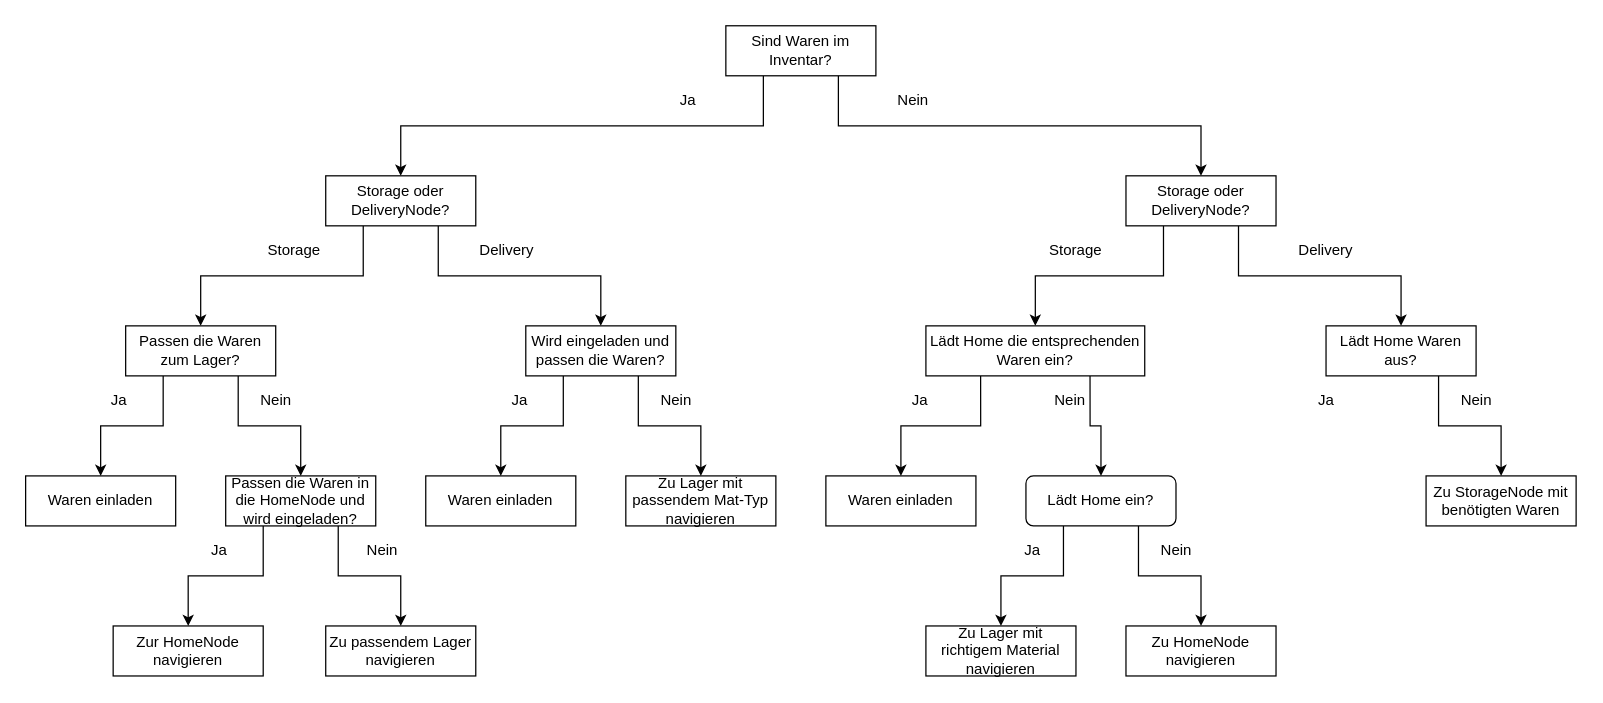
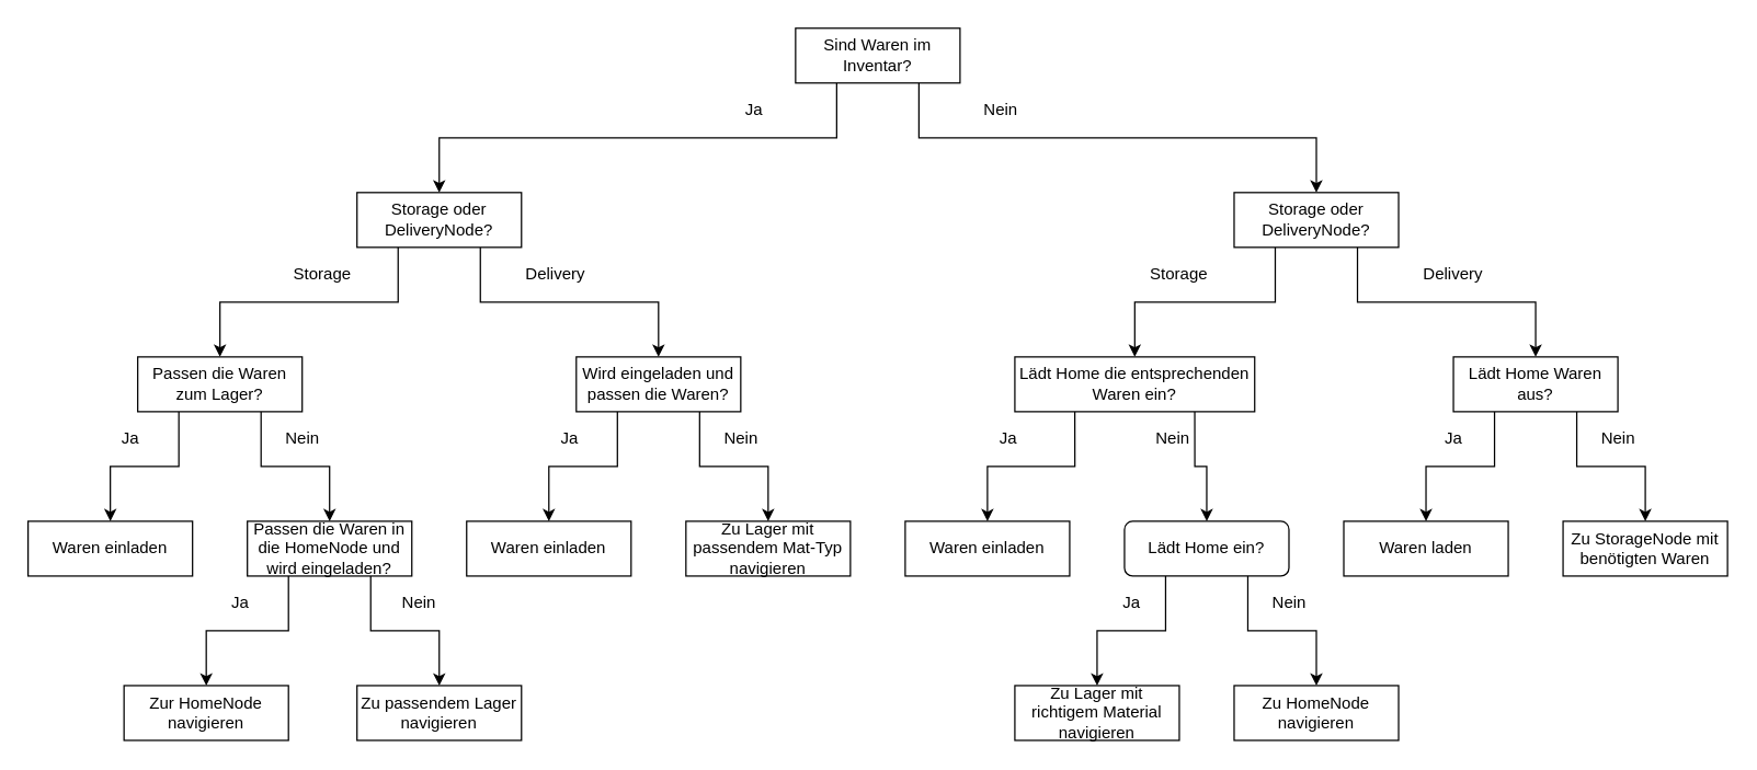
  <mxCell id="0" />
  <mxCell id="1" parent="0" />
  <mxCell id="2" style="edgeStyle=orthogonalEdgeStyle;rounded=0;orthogonalLoop=1;jettySize=auto;html=1;exitX=0.25;exitY=1;exitDx=0;exitDy=0;entryX=0.5;entryY=0;entryDx=0;entryDy=0;" parent="1" source="4" target="7" edge="1"><mxGeometry relative="1" as="geometry" /></mxCell>
  <mxCell id="3" style="edgeStyle=orthogonalEdgeStyle;rounded=0;orthogonalLoop=1;jettySize=auto;html=1;exitX=0.75;exitY=1;exitDx=0;exitDy=0;entryX=0.5;entryY=0;entryDx=0;entryDy=0;" parent="1" source="4" target="10" edge="1"><mxGeometry relative="1" as="geometry" /></mxCell>
  <mxCell id="4" value="Sind Waren im Inventar?" style="rounded=0;whiteSpace=wrap;html=1;" parent="1" vertex="1"><mxGeometry x="580" y="20" width="120" height="40" as="geometry" /></mxCell>
  <mxCell id="5" style="edgeStyle=orthogonalEdgeStyle;rounded=0;orthogonalLoop=1;jettySize=auto;html=1;exitX=0.25;exitY=1;exitDx=0;exitDy=0;entryX=0.5;entryY=0;entryDx=0;entryDy=0;" parent="1" source="7" target="13" edge="1"><mxGeometry relative="1" as="geometry" /></mxCell>
  <mxCell id="6" style="edgeStyle=orthogonalEdgeStyle;rounded=0;orthogonalLoop=1;jettySize=auto;html=1;exitX=0.75;exitY=1;exitDx=0;exitDy=0;entryX=0.5;entryY=0;entryDx=0;entryDy=0;" parent="1" source="7" target="21" edge="1"><mxGeometry relative="1" as="geometry" /></mxCell>
  <mxCell id="7" value="Storage oder DeliveryNode?&lt;br&gt;" style="rounded=0;whiteSpace=wrap;html=1;" parent="1" vertex="1"><mxGeometry x="260" y="140" width="120" height="40" as="geometry" /></mxCell>
  <mxCell id="8" style="edgeStyle=orthogonalEdgeStyle;rounded=0;orthogonalLoop=1;jettySize=auto;html=1;exitX=0.25;exitY=1;exitDx=0;exitDy=0;" parent="1" source="10" target="48" edge="1"><mxGeometry relative="1" as="geometry" /></mxCell>
  <mxCell id="9" style="edgeStyle=orthogonalEdgeStyle;rounded=0;orthogonalLoop=1;jettySize=auto;html=1;exitX=0.75;exitY=1;exitDx=0;exitDy=0;entryX=0.5;entryY=0;entryDx=0;entryDy=0;" parent="1" source="10" target="45" edge="1"><mxGeometry relative="1" as="geometry" /></mxCell>
  <mxCell id="10" value="Storage oder DeliveryNode?" style="rounded=0;whiteSpace=wrap;html=1;" parent="1" vertex="1"><mxGeometry x="900" y="140" width="120" height="40" as="geometry" /></mxCell>
  <mxCell id="11" style="edgeStyle=orthogonalEdgeStyle;rounded=0;orthogonalLoop=1;jettySize=auto;html=1;exitX=0.25;exitY=1;exitDx=0;exitDy=0;entryX=0.5;entryY=0;entryDx=0;entryDy=0;" parent="1" source="13" target="27" edge="1"><mxGeometry relative="1" as="geometry" /></mxCell>
  <mxCell id="12" style="edgeStyle=orthogonalEdgeStyle;rounded=0;orthogonalLoop=1;jettySize=auto;html=1;exitX=0.75;exitY=1;exitDx=0;exitDy=0;entryX=0.5;entryY=0;entryDx=0;entryDy=0;" parent="1" source="13" target="26" edge="1"><mxGeometry relative="1" as="geometry" /></mxCell>
  <mxCell id="13" value="Passen die Waren zum Lager?" style="rounded=0;whiteSpace=wrap;html=1;" parent="1" vertex="1"><mxGeometry x="100" y="260" width="120" height="40" as="geometry" /></mxCell>
  <mxCell id="14" value="Zu Lager mit passendem Mat-Typ navigieren&lt;br&gt;" style="rounded=0;whiteSpace=wrap;html=1;" parent="1" vertex="1"><mxGeometry x="500" y="380" width="120" height="40" as="geometry" /></mxCell>
  <mxCell id="15" value="Nein" style="text;html=1;strokeColor=none;fillColor=none;align=center;verticalAlign=middle;whiteSpace=wrap;rounded=0;" parent="1" vertex="1"><mxGeometry x="700" y="70" width="60" height="20" as="geometry" /></mxCell>
  <mxCell id="16" value="Ja" style="text;html=1;strokeColor=none;fillColor=none;align=center;verticalAlign=middle;whiteSpace=wrap;rounded=0;" parent="1" vertex="1"><mxGeometry x="520" y="70" width="60" height="20" as="geometry" /></mxCell>
  <mxCell id="17" value="&lt;div style=&quot;text-align: center&quot;&gt;&lt;span&gt;Nein&lt;/span&gt;&lt;/div&gt;" style="text;html=1;resizable=0;points=[];autosize=1;align=center;verticalAlign=top;spacingTop=-4;" parent="1" vertex="1"><mxGeometry x="200" y="310" width="40" height="20" as="geometry" /></mxCell>
  <mxCell id="18" value="Waren einladen" style="rounded=0;whiteSpace=wrap;html=1;" parent="1" vertex="1"><mxGeometry x="340" y="380" width="120" height="40" as="geometry" /></mxCell>
  <mxCell id="19" style="edgeStyle=orthogonalEdgeStyle;rounded=0;orthogonalLoop=1;jettySize=auto;html=1;exitX=0.25;exitY=1;exitDx=0;exitDy=0;entryX=0.5;entryY=0;entryDx=0;entryDy=0;" parent="1" source="21" target="18" edge="1"><mxGeometry relative="1" as="geometry" /></mxCell>
  <mxCell id="20" style="edgeStyle=orthogonalEdgeStyle;rounded=0;orthogonalLoop=1;jettySize=auto;html=1;exitX=0.75;exitY=1;exitDx=0;exitDy=0;entryX=0.5;entryY=0;entryDx=0;entryDy=0;" parent="1" source="21" target="14" edge="1"><mxGeometry relative="1" as="geometry" /></mxCell>
  <mxCell id="21" value="Wird eingeladen und passen die Waren?" style="rounded=0;whiteSpace=wrap;html=1;" parent="1" vertex="1"><mxGeometry x="420" y="260" width="120" height="40" as="geometry" /></mxCell>
  <mxCell id="22" value="Zu passendem Lager navigieren" style="rounded=0;whiteSpace=wrap;html=1;" parent="1" vertex="1"><mxGeometry x="260" y="500" width="120" height="40" as="geometry" /></mxCell>
  <mxCell id="23" value="Zur HomeNode navigieren" style="rounded=0;whiteSpace=wrap;html=1;" parent="1" vertex="1"><mxGeometry x="90" y="500" width="120" height="40" as="geometry" /></mxCell>
  <mxCell id="24" style="edgeStyle=orthogonalEdgeStyle;rounded=0;orthogonalLoop=1;jettySize=auto;html=1;exitX=0.25;exitY=1;exitDx=0;exitDy=0;entryX=0.5;entryY=0;entryDx=0;entryDy=0;" parent="1" source="26" target="23" edge="1"><mxGeometry relative="1" as="geometry" /></mxCell>
  <mxCell id="25" style="edgeStyle=orthogonalEdgeStyle;rounded=0;orthogonalLoop=1;jettySize=auto;html=1;exitX=0.75;exitY=1;exitDx=0;exitDy=0;entryX=0.5;entryY=0;entryDx=0;entryDy=0;" parent="1" source="26" target="22" edge="1"><mxGeometry relative="1" as="geometry" /></mxCell>
  <mxCell id="26" value="Passen die Waren in die HomeNode und wird eingeladen?" style="rounded=0;whiteSpace=wrap;html=1;" parent="1" vertex="1"><mxGeometry x="180" y="380" width="120" height="40" as="geometry" /></mxCell>
  <mxCell id="27" value="Waren einladen" style="rounded=0;whiteSpace=wrap;html=1;" parent="1" vertex="1"><mxGeometry x="20" y="380" width="120" height="40" as="geometry" /></mxCell>
  <mxCell id="28" value="Ja" style="text;html=1;strokeColor=none;fillColor=none;align=center;verticalAlign=middle;whiteSpace=wrap;rounded=0;" parent="1" vertex="1"><mxGeometry x="70" y="310" width="50" height="20" as="geometry" /></mxCell>
  <mxCell id="29" value="Storage" style="text;html=1;strokeColor=none;fillColor=none;align=center;verticalAlign=middle;whiteSpace=wrap;rounded=0;" parent="1" vertex="1"><mxGeometry x="210" y="190" width="50" height="20" as="geometry" /></mxCell>
  <mxCell id="30" value="Ja" style="text;html=1;strokeColor=none;fillColor=none;align=center;verticalAlign=middle;whiteSpace=wrap;rounded=0;" parent="1" vertex="1"><mxGeometry x="150" y="430" width="50" height="20" as="geometry" /></mxCell>
  <mxCell id="31" value="&lt;div style=&quot;text-align: center&quot;&gt;&lt;span&gt;Nein&lt;/span&gt;&lt;/div&gt;" style="text;html=1;resizable=0;points=[];autosize=1;align=center;verticalAlign=top;spacingTop=-4;" parent="1" vertex="1"><mxGeometry x="285" y="430" width="40" height="20" as="geometry" /></mxCell>
  <mxCell id="32" value="Delivery" style="text;html=1;strokeColor=none;fillColor=none;align=center;verticalAlign=middle;whiteSpace=wrap;rounded=0;" parent="1" vertex="1"><mxGeometry x="380" y="190" width="50" height="20" as="geometry" /></mxCell>
  <mxCell id="33" value="&lt;div style=&quot;text-align: center&quot;&gt;&lt;span&gt;Nein&lt;/span&gt;&lt;/div&gt;" style="text;html=1;resizable=0;points=[];autosize=1;align=center;verticalAlign=top;spacingTop=-4;" parent="1" vertex="1"><mxGeometry x="835" y="310" width="40" height="20" as="geometry" /></mxCell>
  <mxCell id="34" value="&lt;div style=&quot;text-align: center&quot;&gt;&lt;span&gt;Ja&lt;/span&gt;&lt;/div&gt;" style="text;html=1;resizable=0;points=[];autosize=1;align=center;verticalAlign=top;spacingTop=-4;" parent="1" vertex="1"><mxGeometry x="720" y="310" width="30" height="20" as="geometry" /></mxCell>
  <mxCell id="35" value="&lt;div style=&quot;text-align: center&quot;&gt;&lt;span&gt;Nein&lt;/span&gt;&lt;/div&gt;" style="text;html=1;resizable=0;points=[];autosize=1;align=center;verticalAlign=top;spacingTop=-4;" parent="1" vertex="1"><mxGeometry x="520" y="310" width="40" height="20" as="geometry" /></mxCell>
  <mxCell id="36" value="&lt;div style=&quot;text-align: center&quot;&gt;&lt;span&gt;Ja&lt;/span&gt;&lt;/div&gt;" style="text;html=1;resizable=0;points=[];autosize=1;align=center;verticalAlign=top;spacingTop=-4;" parent="1" vertex="1"><mxGeometry x="400" y="310" width="30" height="20" as="geometry" /></mxCell>
  <mxCell id="37" value="Zu StorageNode mit benötigten Waren" style="rounded=0;whiteSpace=wrap;html=1;" parent="1" vertex="1"><mxGeometry x="1140" y="380" width="120" height="40" as="geometry" /></mxCell>
+ <mxCell id="38" value="Waren laden" style="rounded=0;whiteSpace=wrap;html=1;" parent="1" vertex="1"><mxGeometry x="980" y="380" width="120" height="40" as="geometry" /></mxCell>
  <mxCell id="39" style="edgeStyle=orthogonalEdgeStyle;rounded=0;orthogonalLoop=1;jettySize=auto;html=1;exitX=0.25;exitY=1;exitDx=0;exitDy=0;entryX=0.5;entryY=0;entryDx=0;entryDy=0;" parent="1" source="41" target="54" edge="1"><mxGeometry relative="1" as="geometry" /></mxCell>
  <mxCell id="40" style="edgeStyle=orthogonalEdgeStyle;rounded=0;orthogonalLoop=1;jettySize=auto;html=1;exitX=0.75;exitY=1;exitDx=0;exitDy=0;entryX=0.5;entryY=0;entryDx=0;entryDy=0;" parent="1" source="41" target="53" edge="1"><mxGeometry relative="1" as="geometry" /></mxCell>
  <mxCell id="41" value="Lädt Home ein?" style="whiteSpace=wrap;html=1;rounded=1;" parent="1" vertex="1"><mxGeometry x="820" y="380" width="120" height="40" as="geometry" /></mxCell>
  <mxCell id="42" value="Waren einladen" style="rounded=0;whiteSpace=wrap;html=1;" parent="1" vertex="1"><mxGeometry x="660" y="380" width="120" height="40" as="geometry" /></mxCell>
+ <mxCell id="43" style="edgeStyle=orthogonalEdgeStyle;rounded=0;orthogonalLoop=1;jettySize=auto;html=1;exitX=0.25;exitY=1;exitDx=0;exitDy=0;entryX=0.5;entryY=0;entryDx=0;entryDy=0;" parent="1" source="45" target="38" edge="1"><mxGeometry relative="1" as="geometry" /></mxCell>
  <mxCell id="44" style="edgeStyle=orthogonalEdgeStyle;rounded=0;orthogonalLoop=1;jettySize=auto;html=1;exitX=0.75;exitY=1;exitDx=0;exitDy=0;entryX=0.5;entryY=0;entryDx=0;entryDy=0;" parent="1" source="45" target="37" edge="1"><mxGeometry relative="1" as="geometry" /></mxCell>
  <mxCell id="45" value="Lädt Home Waren aus?" style="rounded=0;whiteSpace=wrap;html=1;" parent="1" vertex="1"><mxGeometry x="1060" y="260" width="120" height="40" as="geometry" /></mxCell>
  <mxCell id="46" style="edgeStyle=orthogonalEdgeStyle;rounded=0;orthogonalLoop=1;jettySize=auto;html=1;exitX=0.25;exitY=1;exitDx=0;exitDy=0;entryX=0.5;entryY=0;entryDx=0;entryDy=0;" parent="1" source="48" target="42" edge="1"><mxGeometry relative="1" as="geometry" /></mxCell>
  <mxCell id="47" style="edgeStyle=orthogonalEdgeStyle;rounded=0;orthogonalLoop=1;jettySize=auto;html=1;exitX=0.75;exitY=1;exitDx=0;exitDy=0;entryX=0.5;entryY=0;entryDx=0;entryDy=0;" parent="1" source="48" target="41" edge="1"><mxGeometry relative="1" as="geometry" /></mxCell>
  <mxCell id="48" value="Lädt Home die entsprechenden Waren ein?" style="rounded=0;whiteSpace=wrap;html=1;" parent="1" vertex="1"><mxGeometry x="740" y="260" width="175" height="40" as="geometry" /></mxCell>
  <mxCell id="49" value="Storage" style="text;html=1;strokeColor=none;fillColor=none;align=center;verticalAlign=middle;whiteSpace=wrap;rounded=0;" parent="1" vertex="1"><mxGeometry x="835" y="190" width="50" height="20" as="geometry" /></mxCell>
  <mxCell id="50" value="Delivery" style="text;html=1;strokeColor=none;fillColor=none;align=center;verticalAlign=middle;whiteSpace=wrap;rounded=0;" parent="1" vertex="1"><mxGeometry x="1035" y="190" width="50" height="20" as="geometry" /></mxCell>
  <mxCell id="51" value="&lt;div style=&quot;text-align: center&quot;&gt;&lt;span&gt;Ja&lt;/span&gt;&lt;/div&gt;" style="text;html=1;resizable=0;points=[];autosize=1;align=center;verticalAlign=top;spacingTop=-4;" parent="1" vertex="1"><mxGeometry x="1045" y="310" width="30" height="20" as="geometry" /></mxCell>
  <mxCell id="52" value="&lt;div style=&quot;text-align: center&quot;&gt;&lt;span&gt;Nein&lt;/span&gt;&lt;/div&gt;" style="text;html=1;resizable=0;points=[];autosize=1;align=center;verticalAlign=top;spacingTop=-4;" parent="1" vertex="1"><mxGeometry x="1160" y="310" width="40" height="20" as="geometry" /></mxCell>
  <mxCell id="53" value="Zu HomeNode navigieren" style="rounded=0;whiteSpace=wrap;html=1;" parent="1" vertex="1"><mxGeometry x="900" y="500" width="120" height="40" as="geometry" /></mxCell>
  <mxCell id="54" value="Zu Lager mit richtigem Material navigieren" style="rounded=0;whiteSpace=wrap;html=1;" parent="1" vertex="1"><mxGeometry x="740" y="500" width="120" height="40" as="geometry" /></mxCell>
  <mxCell id="55" value="&lt;div style=&quot;text-align: center&quot;&gt;&lt;span&gt;Ja&lt;/span&gt;&lt;/div&gt;" style="text;html=1;resizable=0;points=[];autosize=1;align=center;verticalAlign=top;spacingTop=-4;" parent="1" vertex="1"><mxGeometry x="810" y="430" width="30" height="20" as="geometry" /></mxCell>
  <mxCell id="56" value="&lt;div style=&quot;text-align: center&quot;&gt;&lt;span&gt;Nein&lt;/span&gt;&lt;/div&gt;" style="text;html=1;resizable=0;points=[];autosize=1;align=center;verticalAlign=top;spacingTop=-4;" parent="1" vertex="1"><mxGeometry x="920" y="430" width="40" height="20" as="geometry" /></mxCell>
